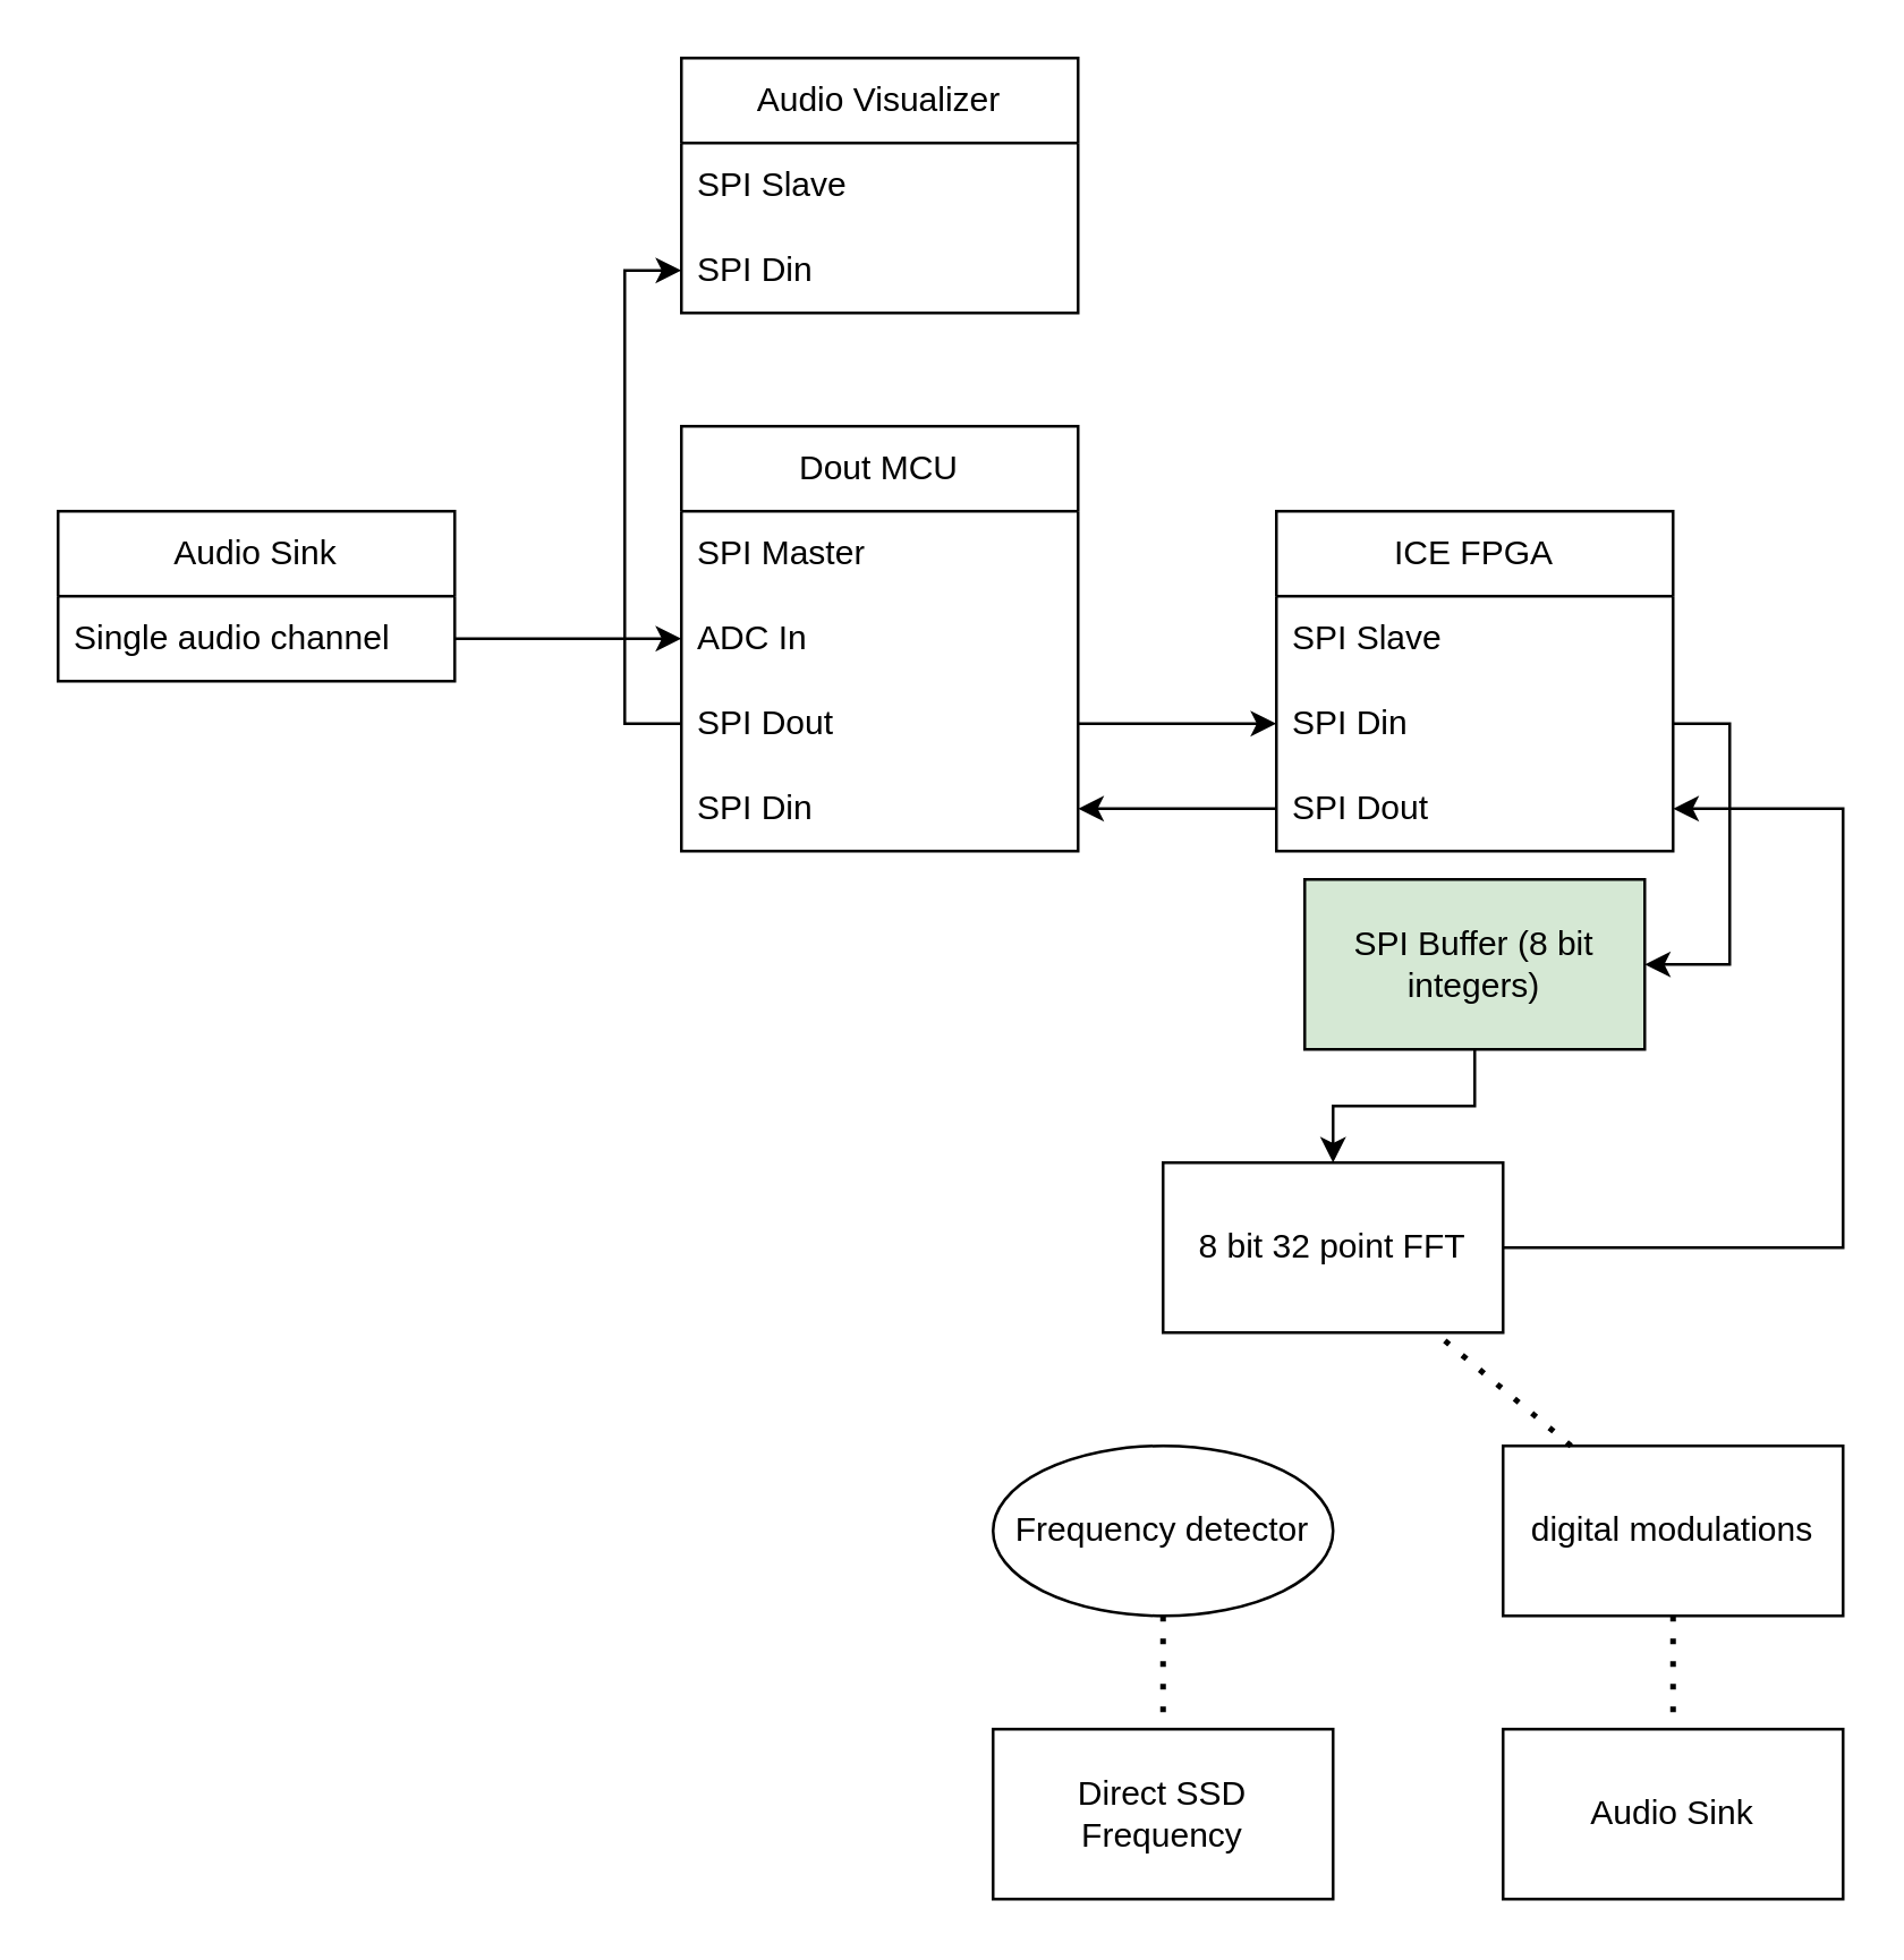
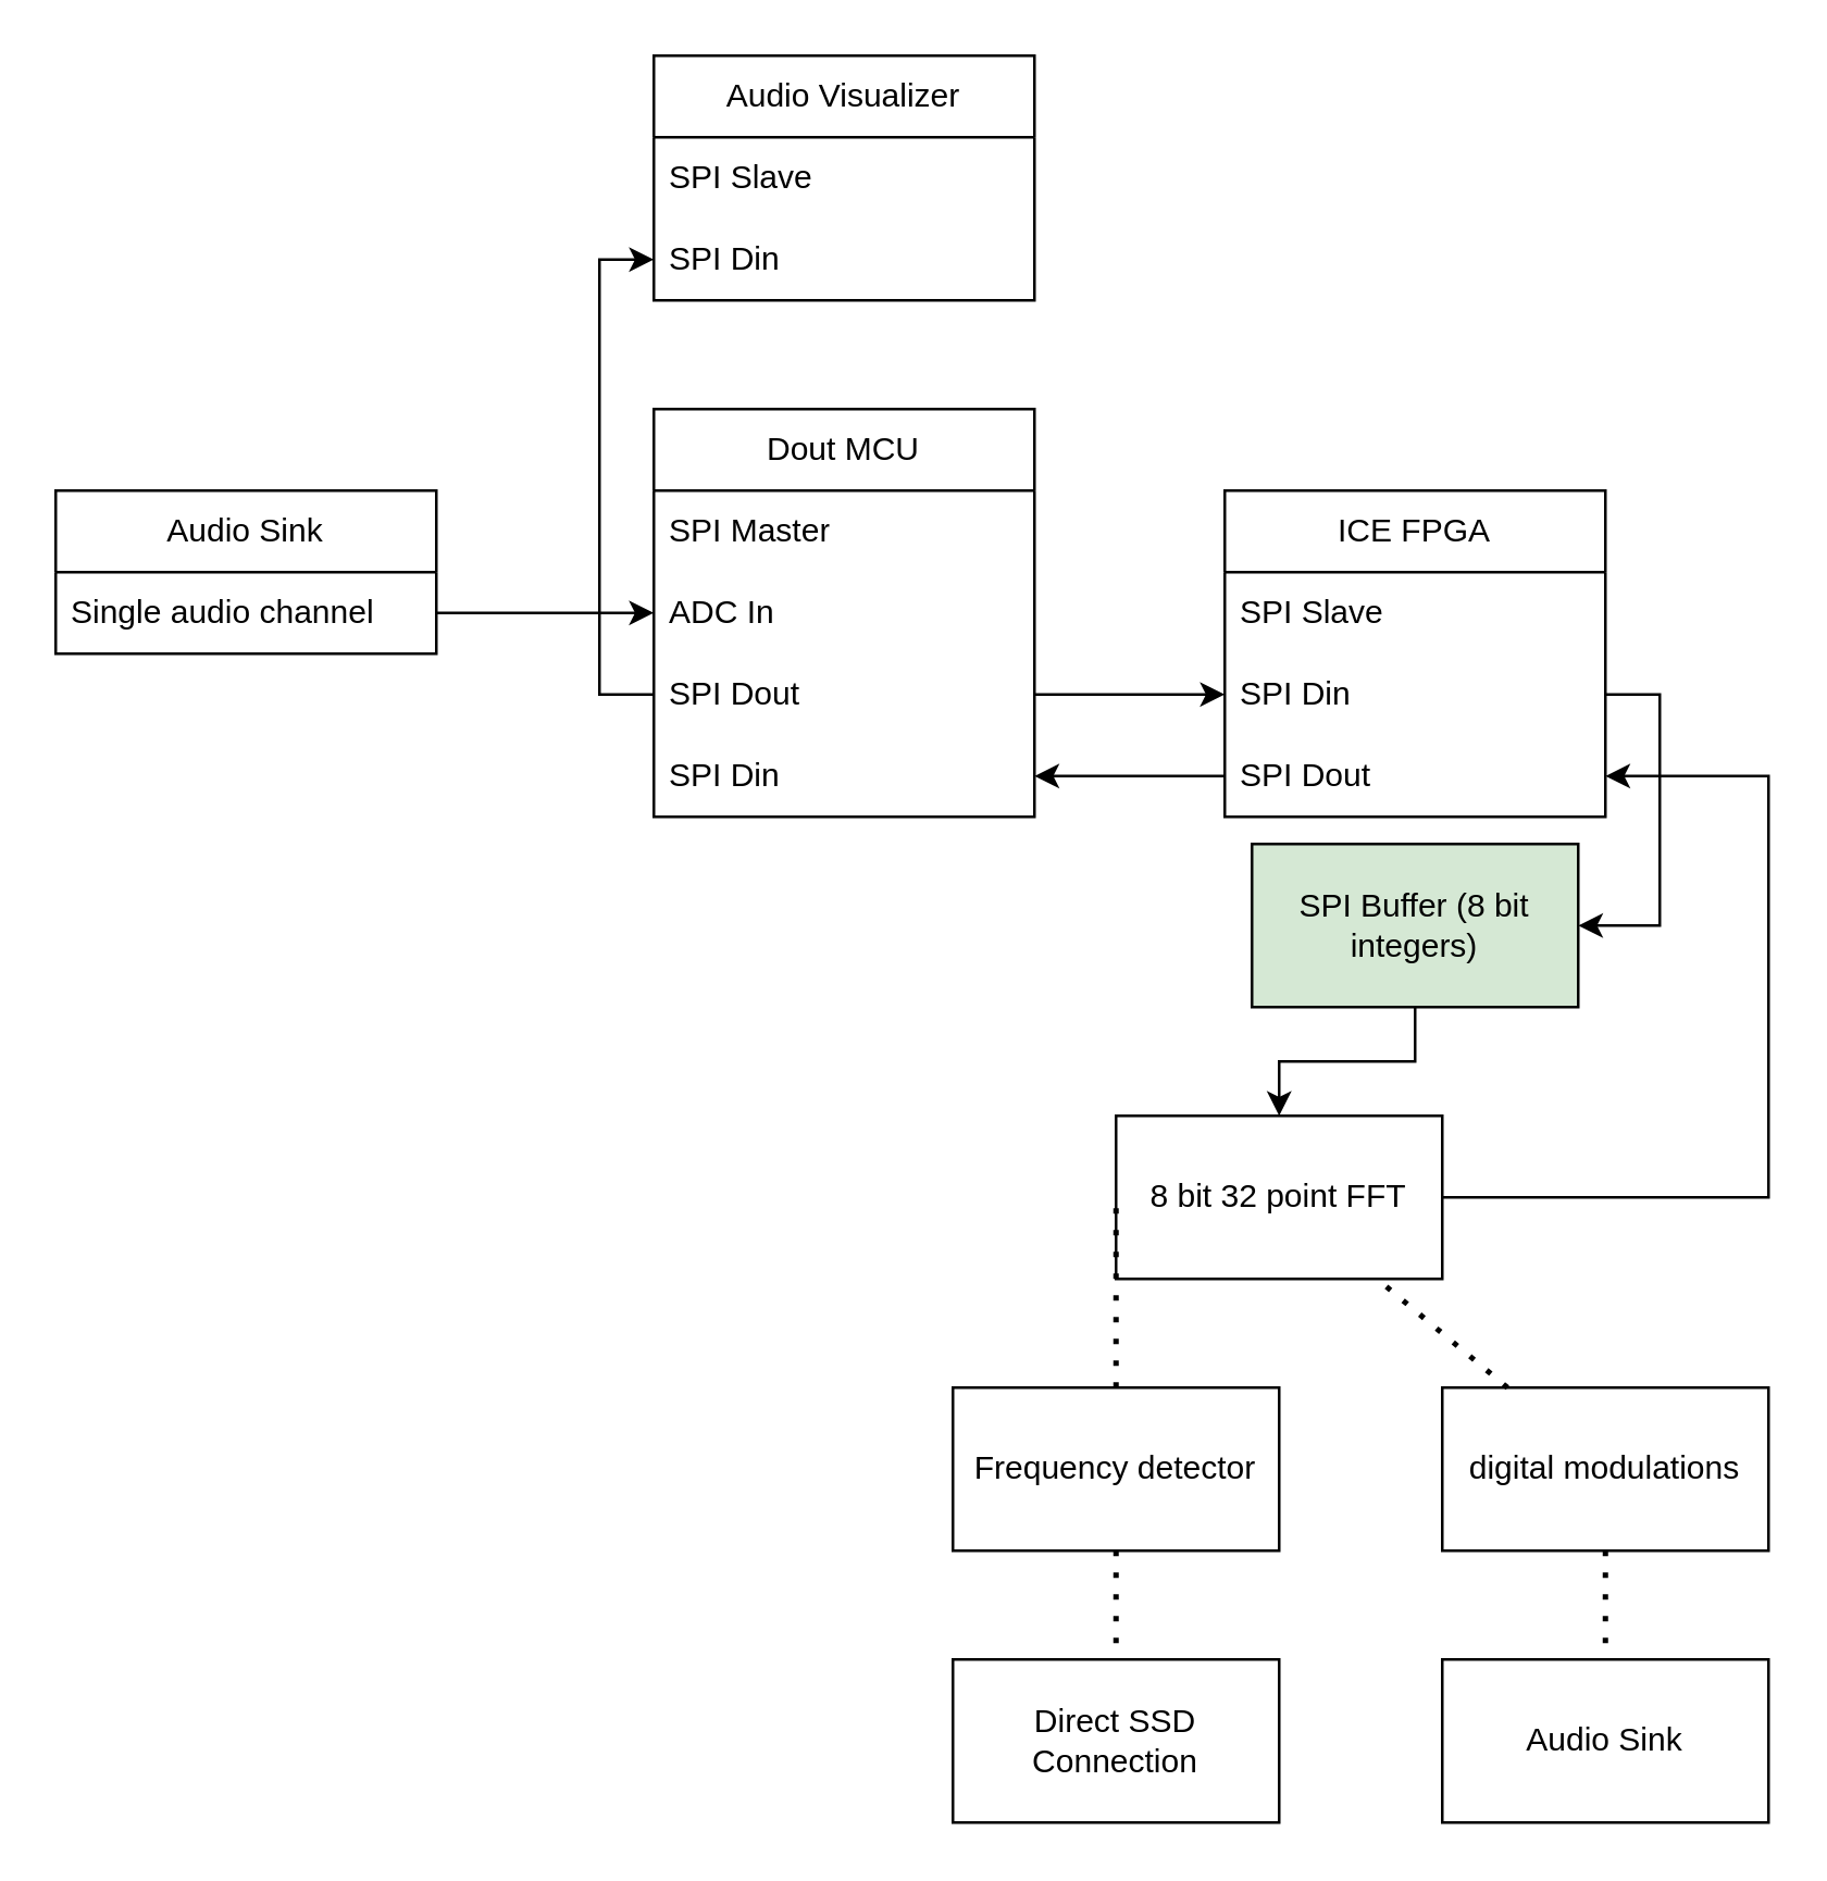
  <mxCell id="0" />
  <mxCell id="1" parent="0" />
  <mxCell id="2" value="Dout MCU" style="swimlane;fontStyle=0;childLayout=stackLayout;horizontal=1;startSize=30;horizontalStack=0;resizeParent=1;resizeParentMax=0;resizeLast=0;collapsible=1;marginBottom=0;whiteSpace=wrap;html=1;" vertex="1" parent="1"><mxGeometry x="240" y="150" width="140" height="150" as="geometry" /></mxCell>
  <mxCell id="3" value="SPI Master" style="text;strokeColor=none;fillColor=none;align=left;verticalAlign=middle;spacingLeft=4;spacingRight=4;overflow=hidden;points=[[0,0.5],[1,0.5]];portConstraint=eastwest;rotatable=0;whiteSpace=wrap;html=1;" vertex="1" parent="2"><mxGeometry y="30" width="140" height="30" as="geometry" /></mxCell>
  <mxCell id="4" value="ADC In" style="text;strokeColor=none;fillColor=none;align=left;verticalAlign=middle;spacingLeft=4;spacingRight=4;overflow=hidden;points=[[0,0.5],[1,0.5]];portConstraint=eastwest;rotatable=0;whiteSpace=wrap;html=1;" vertex="1" parent="2"><mxGeometry y="60" width="140" height="30" as="geometry" /></mxCell>
  <mxCell id="5" value="SPI Dout" style="text;strokeColor=none;fillColor=none;align=left;verticalAlign=middle;spacingLeft=4;spacingRight=4;overflow=hidden;points=[[0,0.5],[1,0.5]];portConstraint=eastwest;rotatable=0;whiteSpace=wrap;html=1;" vertex="1" parent="2"><mxGeometry y="90" width="140" height="30" as="geometry" /></mxCell>
  <mxCell id="6" value="SPI Din" style="text;strokeColor=none;fillColor=none;align=left;verticalAlign=middle;spacingLeft=4;spacingRight=4;overflow=hidden;points=[[0,0.5],[1,0.5]];portConstraint=eastwest;rotatable=0;whiteSpace=wrap;html=1;" vertex="1" parent="2"><mxGeometry y="120" width="140" height="30" as="geometry" /></mxCell>
  <mxCell id="7" value="ICE FPGA" style="swimlane;fontStyle=0;childLayout=stackLayout;horizontal=1;startSize=30;horizontalStack=0;resizeParent=1;resizeParentMax=0;resizeLast=0;collapsible=1;marginBottom=0;whiteSpace=wrap;html=1;" vertex="1" parent="1"><mxGeometry x="450" y="180" width="140" height="120" as="geometry" /></mxCell>
  <mxCell id="8" value="SPI Slave" style="text;strokeColor=none;fillColor=none;align=left;verticalAlign=middle;spacingLeft=4;spacingRight=4;overflow=hidden;points=[[0,0.5],[1,0.5]];portConstraint=eastwest;rotatable=0;whiteSpace=wrap;html=1;" vertex="1" parent="7"><mxGeometry y="30" width="140" height="30" as="geometry" /></mxCell>
  <mxCell id="9" value="SPI Din" style="text;strokeColor=none;fillColor=none;align=left;verticalAlign=middle;spacingLeft=4;spacingRight=4;overflow=hidden;points=[[0,0.5],[1,0.5]];portConstraint=eastwest;rotatable=0;whiteSpace=wrap;html=1;" vertex="1" parent="7"><mxGeometry y="60" width="140" height="30" as="geometry" /></mxCell>
  <mxCell id="10" value="SPI Dout" style="text;strokeColor=none;fillColor=none;align=left;verticalAlign=middle;spacingLeft=4;spacingRight=4;overflow=hidden;points=[[0,0.5],[1,0.5]];portConstraint=eastwest;rotatable=0;whiteSpace=wrap;html=1;" vertex="1" parent="7"><mxGeometry y="90" width="140" height="30" as="geometry" /></mxCell>
  <mxCell id="11" value="Audio Visualizer" style="swimlane;fontStyle=0;childLayout=stackLayout;horizontal=1;startSize=30;horizontalStack=0;resizeParent=1;resizeParentMax=0;resizeLast=0;collapsible=1;marginBottom=0;whiteSpace=wrap;html=1;" vertex="1" parent="1"><mxGeometry x="240" y="20" width="140" height="90" as="geometry" /></mxCell>
  <mxCell id="12" value="SPI Slave" style="text;strokeColor=none;fillColor=none;align=left;verticalAlign=middle;spacingLeft=4;spacingRight=4;overflow=hidden;points=[[0,0.5],[1,0.5]];portConstraint=eastwest;rotatable=0;whiteSpace=wrap;html=1;" vertex="1" parent="11"><mxGeometry y="30" width="140" height="30" as="geometry" /></mxCell>
  <mxCell id="13" value="SPI Din" style="text;strokeColor=none;fillColor=none;align=left;verticalAlign=middle;spacingLeft=4;spacingRight=4;overflow=hidden;points=[[0,0.5],[1,0.5]];portConstraint=eastwest;rotatable=0;whiteSpace=wrap;html=1;" vertex="1" parent="11"><mxGeometry y="60" width="140" height="30" as="geometry" /></mxCell>
  <mxCell id="14" style="edgeStyle=orthogonalEdgeStyle;rounded=0;orthogonalLoop=1;jettySize=auto;html=1;exitX=1;exitY=0.5;exitDx=0;exitDy=0;entryX=0;entryY=0.5;entryDx=0;entryDy=0;" edge="1" parent="1" source="5" target="9"><mxGeometry relative="1" as="geometry" /></mxCell>
  <mxCell id="15" style="edgeStyle=orthogonalEdgeStyle;rounded=0;orthogonalLoop=1;jettySize=auto;html=1;exitX=0;exitY=0.5;exitDx=0;exitDy=0;entryX=1;entryY=0.5;entryDx=0;entryDy=0;" edge="1" parent="1" source="10" target="6"><mxGeometry relative="1" as="geometry" /></mxCell>
  <mxCell id="16" style="edgeStyle=orthogonalEdgeStyle;rounded=0;orthogonalLoop=1;jettySize=auto;html=1;exitX=0;exitY=0.5;exitDx=0;exitDy=0;entryX=0;entryY=0.5;entryDx=0;entryDy=0;" edge="1" parent="1" source="5" target="13"><mxGeometry relative="1" as="geometry" /></mxCell>
  <mxCell id="17" style="edgeStyle=orthogonalEdgeStyle;rounded=0;orthogonalLoop=1;jettySize=auto;html=1;exitX=1;exitY=0.75;exitDx=0;exitDy=0;entryX=0;entryY=0.5;entryDx=0;entryDy=0;" edge="1" parent="1" source="18" target="4"><mxGeometry relative="1" as="geometry" /></mxCell>
  <mxCell id="18" value="Audio Sink" style="swimlane;fontStyle=0;childLayout=stackLayout;horizontal=1;startSize=30;horizontalStack=0;resizeParent=1;resizeParentMax=0;resizeLast=0;collapsible=1;marginBottom=0;whiteSpace=wrap;html=1;" vertex="1" parent="1"><mxGeometry x="20" y="180" width="140" height="60" as="geometry" /></mxCell>
  <mxCell id="19" value="Single audio channel" style="text;strokeColor=none;fillColor=none;align=left;verticalAlign=middle;spacingLeft=4;spacingRight=4;overflow=hidden;points=[[0,0.5],[1,0.5]];portConstraint=eastwest;rotatable=0;whiteSpace=wrap;html=1;" vertex="1" parent="18"><mxGeometry y="30" width="140" height="30" as="geometry" /></mxCell>
  <mxCell id="20" style="edgeStyle=orthogonalEdgeStyle;rounded=0;orthogonalLoop=1;jettySize=auto;html=1;" edge="1" parent="1" source="21" target="24"><mxGeometry relative="1" as="geometry" /></mxCell>
  <mxCell id="21" value="SPI Buffer (8 bit integers)" style="rounded=0;whiteSpace=wrap;html=1;fillColor=#d5e8d4;" vertex="1" parent="1"><mxGeometry x="460" y="310" width="120" height="60" as="geometry" /></mxCell>
  <mxCell id="22" style="edgeStyle=orthogonalEdgeStyle;rounded=0;orthogonalLoop=1;jettySize=auto;html=1;exitX=1;exitY=0.5;exitDx=0;exitDy=0;entryX=1;entryY=0.5;entryDx=0;entryDy=0;" edge="1" parent="1" source="9" target="21"><mxGeometry relative="1" as="geometry" /></mxCell>
  <mxCell id="23" style="edgeStyle=orthogonalEdgeStyle;rounded=0;orthogonalLoop=1;jettySize=auto;html=1;entryX=1;entryY=0.5;entryDx=0;entryDy=0;" edge="1" parent="1" source="24" target="10"><mxGeometry relative="1" as="geometry"><mxPoint x="660" y="290" as="targetPoint" /><Array as="points"><mxPoint x="650" y="440" /><mxPoint x="650" y="285" /></Array></mxGeometry></mxCell>
  <mxCell id="24" value="8 bit 32 point FFT" style="rounded=0;whiteSpace=wrap;html=1;" vertex="1" parent="1"><mxGeometry x="410" y="410" width="120" height="60" as="geometry" /></mxCell>
- <mxCell id="25" value="Frequency detector" style="ellipse;whiteSpace=wrap;html=1;" vertex="1" parent="1"><mxGeometry x="350" y="510" width="120" height="60" as="geometry" /></mxCell>
+ <mxCell id="25" value="Frequency detector" style="rounded=0;whiteSpace=wrap;html=1;" vertex="1" parent="1"><mxGeometry x="350" y="510" width="120" height="60" as="geometry" /></mxCell>
+ <mxCell id="26" value="" style="endArrow=none;dashed=1;html=1;dashPattern=1 3;strokeWidth=2;rounded=0;entryX=0;entryY=0.5;entryDx=0;entryDy=0;" edge="1" parent="1" source="25" target="24"><mxGeometry width="50" height="50" relative="1" as="geometry"><mxPoint x="290" y="350" as="sourcePoint" /><mxPoint x="340" y="300" as="targetPoint" /></mxGeometry></mxCell>
  <mxCell id="27" value="digital modulations" style="rounded=0;whiteSpace=wrap;html=1;" vertex="1" parent="1"><mxGeometry x="530" y="510" width="120" height="60" as="geometry" /></mxCell>
  <mxCell id="28" value="" style="endArrow=none;dashed=1;html=1;dashPattern=1 3;strokeWidth=2;rounded=0;" edge="1" parent="1" source="27" target="24"><mxGeometry width="50" height="50" relative="1" as="geometry"><mxPoint x="290" y="350" as="sourcePoint" /><mxPoint x="340" y="300" as="targetPoint" /></mxGeometry></mxCell>
- <mxCell id="29" value="Direct SSD Frequency" style="rounded=0;whiteSpace=wrap;html=1;" vertex="1" parent="1"><mxGeometry x="350" y="610" width="120" height="60" as="geometry" /></mxCell>
+ <mxCell id="29" value="Direct SSD Connection" style="rounded=0;whiteSpace=wrap;html=1;" vertex="1" parent="1"><mxGeometry x="350" y="610" width="120" height="60" as="geometry" /></mxCell>
  <mxCell id="30" value="" style="endArrow=none;dashed=1;html=1;dashPattern=1 3;strokeWidth=2;rounded=0;" edge="1" parent="1" source="25" target="29"><mxGeometry width="50" height="50" relative="1" as="geometry"><mxPoint x="290" y="350" as="sourcePoint" /><mxPoint x="340" y="300" as="targetPoint" /></mxGeometry></mxCell>
  <mxCell id="31" value="Audio Sink" style="rounded=0;whiteSpace=wrap;html=1;" vertex="1" parent="1"><mxGeometry x="530" y="610" width="120" height="60" as="geometry" /></mxCell>
  <mxCell id="32" value="" style="endArrow=none;dashed=1;html=1;dashPattern=1 3;strokeWidth=2;rounded=0;" edge="1" parent="1" source="27" target="31"><mxGeometry width="50" height="50" relative="1" as="geometry"><mxPoint x="410" y="350" as="sourcePoint" /><mxPoint x="460" y="300" as="targetPoint" /></mxGeometry></mxCell>
